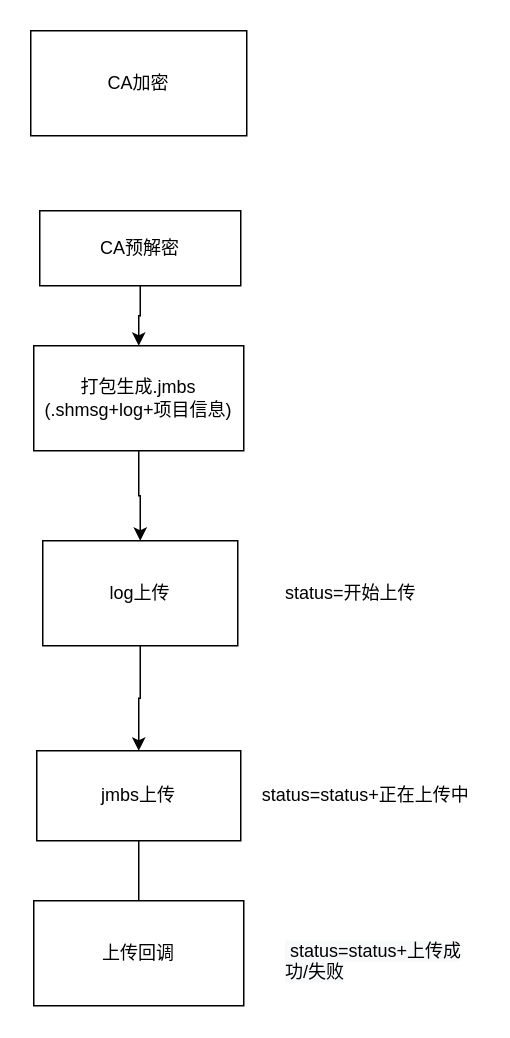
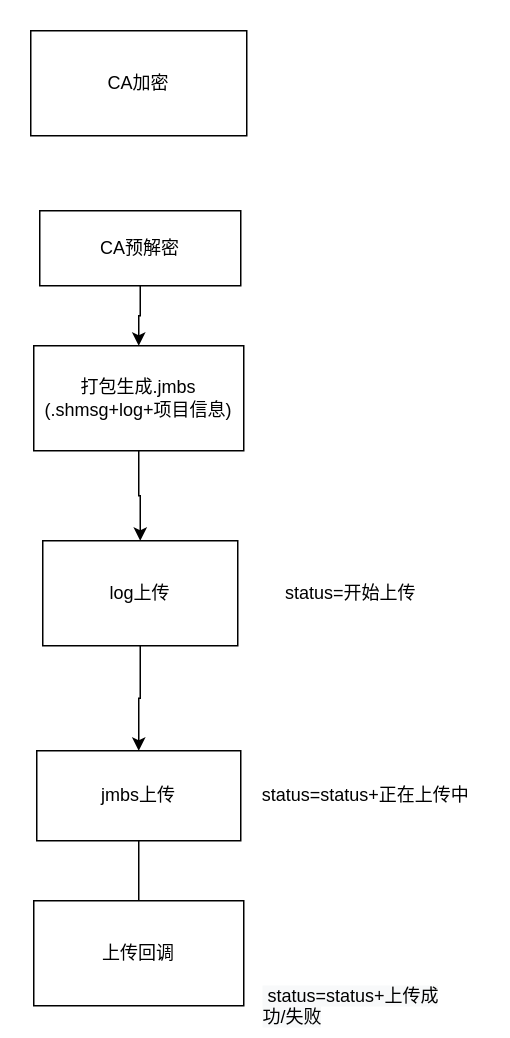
  <mxCell id="0" />
  <mxCell id="1" parent="0" />
  <mxCell id="2" value="CA加密" style="rounded=0;whiteSpace=wrap;html=1;" vertex="1" parent="1"><mxGeometry x="20" y="20" width="144" height="70" as="geometry" /></mxCell>
  <mxCell id="3" style="edgeStyle=orthogonalEdgeStyle;rounded=0;orthogonalLoop=1;jettySize=auto;html=1;" edge="1" parent="1" source="4" target="6"><mxGeometry relative="1" as="geometry" /></mxCell>
  <mxCell id="4" value="CA预解密" style="rounded=0;whiteSpace=wrap;html=1;" vertex="1" parent="1"><mxGeometry x="26" y="140" width="134" height="50" as="geometry" /></mxCell>
  <mxCell id="5" style="edgeStyle=orthogonalEdgeStyle;rounded=0;orthogonalLoop=1;jettySize=auto;html=1;entryX=0.5;entryY=0;entryDx=0;entryDy=0;" edge="1" parent="1" source="6" target="10"><mxGeometry relative="1" as="geometry" /></mxCell>
  <mxCell id="6" value="打包生成.jmbs&lt;br&gt;(.shmsg+log+项目信息)" style="rounded=0;whiteSpace=wrap;html=1;" vertex="1" parent="1"><mxGeometry x="22" y="230" width="140" height="70" as="geometry" /></mxCell>
  <mxCell id="7" value="" style="edgeStyle=orthogonalEdgeStyle;rounded=0;orthogonalLoop=1;jettySize=auto;html=1;endArrow=none;" edge="1" parent="1" source="8" target="13"><mxGeometry relative="1" as="geometry" /></mxCell>
  <mxCell id="8" value="jmbs上传" style="rounded=0;whiteSpace=wrap;html=1;" vertex="1" parent="1"><mxGeometry x="24" y="500" width="136" height="60" as="geometry" /></mxCell>
  <mxCell id="9" style="edgeStyle=orthogonalEdgeStyle;rounded=0;orthogonalLoop=1;jettySize=auto;html=1;entryX=0.5;entryY=0;entryDx=0;entryDy=0;" edge="1" parent="1" source="10" target="8"><mxGeometry relative="1" as="geometry" /></mxCell>
  <mxCell id="10" value="log上传" style="rounded=0;whiteSpace=wrap;html=1;" vertex="1" parent="1"><mxGeometry x="28" y="360" width="130" height="70" as="geometry" /></mxCell>
  <mxCell id="11" value="&amp;nbsp;status=开始上传&amp;nbsp;" style="text;html=1;align=center;verticalAlign=middle;resizable=0;points=[];autosize=1;strokeColor=none;fillColor=none;" vertex="1" parent="1"><mxGeometry x="178" y="385" width="110" height="20" as="geometry" /></mxCell>
  <mxCell id="12" value="&lt;span style=&quot;font-family: &amp;#34;helvetica&amp;#34;&quot;&gt;status=status+&lt;/span&gt;正在上传中" style="text;html=1;align=center;verticalAlign=middle;resizable=0;points=[];autosize=1;strokeColor=none;fillColor=none;" vertex="1" parent="1"><mxGeometry x="168" y="520" width="150" height="20" as="geometry" /></mxCell>
  <mxCell id="13" value="上传回调" style="rounded=0;whiteSpace=wrap;html=1;" vertex="1" parent="1"><mxGeometry x="22" y="600" width="140" height="70" as="geometry" /></mxCell>
- <mxCell id="14" value="&lt;span style=&quot;color: rgb(0 , 0 , 0) ; font-family: &amp;#34;helvetica&amp;#34; ; font-size: 12px ; font-style: normal ; font-weight: 400 ; letter-spacing: normal ; text-align: center ; text-indent: 0px ; text-transform: none ; word-spacing: 0px ; background-color: rgb(248 , 249 , 250) ; display: inline ; float: none&quot;&gt;&amp;nbsp;status=status+上传成功/失败&lt;/span&gt;" style="text;whiteSpace=wrap;html=1;" vertex="1" parent="1"><mxGeometry x="188" y="620" width="130" height="30" as="geometry" /></mxCell>
+ <mxCell id="14" value="&lt;span style=&quot;color: rgb(0 , 0 , 0) ; font-family: &amp;#34;helvetica&amp;#34; ; font-size: 12px ; font-style: normal ; font-weight: 400 ; letter-spacing: normal ; text-align: center ; text-indent: 0px ; text-transform: none ; word-spacing: 0px ; background-color: rgb(248 , 249 , 250) ; display: inline ; float: none&quot;&gt;&amp;nbsp;status=status+上传成功/失败&lt;/span&gt;" style="text;whiteSpace=wrap;html=1;" vertex="1" parent="1"><mxGeometry x="173" y="650" width="130" height="30" as="geometry" /></mxCell>
